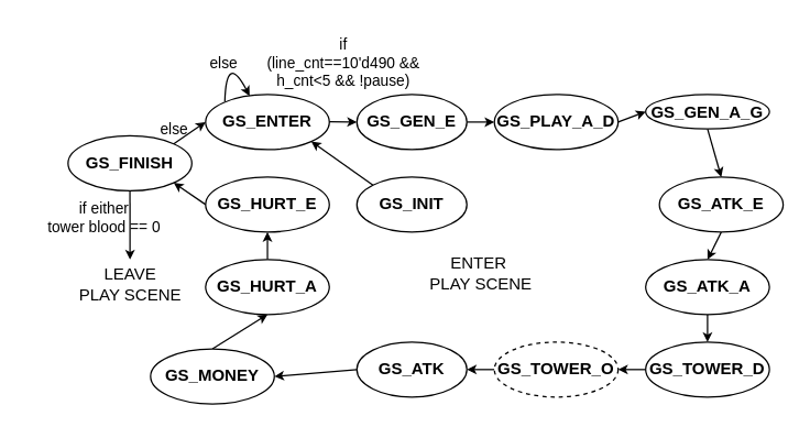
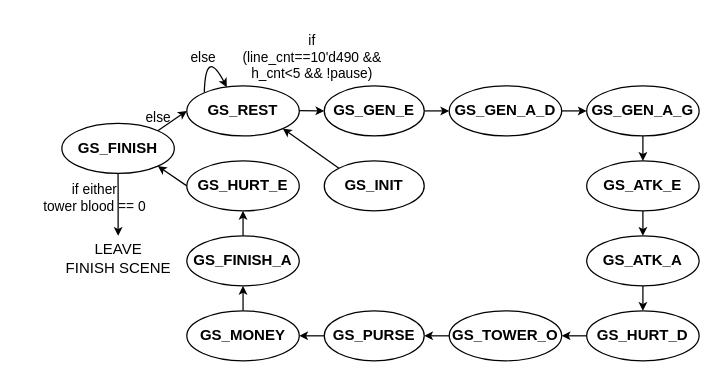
  <mxCell id="0" />
  <mxCell id="1" parent="0" />
  <mxCell id="2" style="edgeStyle=none;shape=connector;rounded=0;orthogonalLoop=1;jettySize=auto;html=1;exitX=0;exitY=0;exitDx=0;exitDy=0;entryX=1;entryY=1;entryDx=0;entryDy=0;strokeColor=default;align=center;verticalAlign=middle;fontFamily=Helvetica;fontSize=11;fontColor=default;labelBackgroundColor=default;startSize=4;endArrow=classic;endSize=4;" edge="1" parent="1" source="3" target="4"><mxGeometry relative="1" as="geometry" /></mxCell>
  <mxCell id="3" value="&lt;b&gt;GS_INIT&lt;/b&gt;" style="ellipse;whiteSpace=wrap;html=1;" vertex="1" parent="1"><mxGeometry x="259" y="128" width="80" height="40" as="geometry" /></mxCell>
- <mxCell id="4" value="&lt;b&gt;GS_ENTER&lt;/b&gt;" style="ellipse;whiteSpace=wrap;html=1;" vertex="1" parent="1"><mxGeometry x="149" y="68" width="90" height="40" as="geometry" /></mxCell>
+ <mxCell id="4" value="&lt;b&gt;GS_REST&lt;/b&gt;" style="ellipse;whiteSpace=wrap;html=1;" vertex="1" parent="1"><mxGeometry x="149" y="68" width="90" height="40" as="geometry" /></mxCell>
  <mxCell id="5" style="edgeStyle=none;shape=connector;rounded=0;orthogonalLoop=1;jettySize=auto;html=1;exitX=1;exitY=0.5;exitDx=0;exitDy=0;entryX=0;entryY=0.5;entryDx=0;entryDy=0;strokeColor=default;align=center;verticalAlign=middle;fontFamily=Helvetica;fontSize=11;fontColor=default;labelBackgroundColor=default;startSize=4;endArrow=classic;endSize=4;" edge="1" parent="1" source="6" target="8"><mxGeometry relative="1" as="geometry" /></mxCell>
  <mxCell id="6" value="&lt;b&gt;GS_GEN_E&lt;/b&gt;" style="ellipse;whiteSpace=wrap;html=1;" vertex="1" parent="1"><mxGeometry x="259" y="68" width="80" height="40" as="geometry" /></mxCell>
  <mxCell id="7" style="edgeStyle=none;shape=connector;rounded=0;orthogonalLoop=1;jettySize=auto;html=1;exitX=1;exitY=0.5;exitDx=0;exitDy=0;entryX=0;entryY=0.5;entryDx=0;entryDy=0;strokeColor=default;align=center;verticalAlign=middle;fontFamily=Helvetica;fontSize=11;fontColor=default;labelBackgroundColor=default;startSize=4;endArrow=classic;endSize=4;" edge="1" parent="1" source="8" target="10"><mxGeometry relative="1" as="geometry" /></mxCell>
- <mxCell id="8" value="&lt;b&gt;GS_PLAY_A_D&lt;/b&gt;" style="ellipse;whiteSpace=wrap;html=1;" vertex="1" parent="1"><mxGeometry x="359" y="68" width="90" height="40" as="geometry" /></mxCell>
+ <mxCell id="8" value="&lt;b&gt;GS_GEN_A_D&lt;/b&gt;" style="ellipse;whiteSpace=wrap;html=1;" vertex="1" parent="1"><mxGeometry x="359" y="68" width="90" height="40" as="geometry" /></mxCell>
  <mxCell id="9" style="edgeStyle=none;shape=connector;rounded=0;orthogonalLoop=1;jettySize=auto;html=1;exitX=0.5;exitY=1;exitDx=0;exitDy=0;entryX=0.5;entryY=0;entryDx=0;entryDy=0;strokeColor=default;align=center;verticalAlign=middle;fontFamily=Helvetica;fontSize=11;fontColor=default;labelBackgroundColor=default;startSize=4;endArrow=classic;endSize=4;" edge="1" parent="1" source="10" target="12"><mxGeometry relative="1" as="geometry" /></mxCell>
- <mxCell id="10" value="&lt;b&gt;GS_GEN_A_G&lt;/b&gt;" style="ellipse;whiteSpace=wrap;html=1;" vertex="1" parent="1"><mxGeometry x="469" y="68" width="90" height="25" as="geometry" /></mxCell>
+ <mxCell id="10" value="&lt;b&gt;GS_GEN_A_G&lt;/b&gt;" style="ellipse;whiteSpace=wrap;html=1;" vertex="1" parent="1"><mxGeometry x="469" y="68" width="90" height="40" as="geometry" /></mxCell>
  <mxCell id="11" style="edgeStyle=none;shape=connector;rounded=0;orthogonalLoop=1;jettySize=auto;html=1;exitX=0.5;exitY=1;exitDx=0;exitDy=0;entryX=0.5;entryY=0;entryDx=0;entryDy=0;strokeColor=default;align=center;verticalAlign=middle;fontFamily=Helvetica;fontSize=11;fontColor=default;labelBackgroundColor=default;startSize=4;endArrow=classic;endSize=4;" edge="1" parent="1" source="12" target="14"><mxGeometry relative="1" as="geometry" /></mxCell>
- <mxCell id="12" value="&lt;b&gt;GS_ATK_E&lt;/b&gt;" style="ellipse;whiteSpace=wrap;html=1;" vertex="1" parent="1"><mxGeometry x="479" y="128" width="90" height="40" as="geometry" /></mxCell>
+ <mxCell id="12" value="&lt;b&gt;GS_ATK_E&lt;/b&gt;" style="ellipse;whiteSpace=wrap;html=1;" vertex="1" parent="1"><mxGeometry x="469" y="128" width="90" height="40" as="geometry" /></mxCell>
  <mxCell id="13" style="edgeStyle=none;shape=connector;rounded=0;orthogonalLoop=1;jettySize=auto;html=1;exitX=0.5;exitY=1;exitDx=0;exitDy=0;strokeColor=default;align=center;verticalAlign=middle;fontFamily=Helvetica;fontSize=11;fontColor=default;labelBackgroundColor=default;startSize=4;endArrow=classic;endSize=4;" edge="1" parent="1" source="14" target="16"><mxGeometry relative="1" as="geometry" /></mxCell>
  <mxCell id="14" value="&lt;b&gt;GS_ATK_A&lt;/b&gt;" style="ellipse;whiteSpace=wrap;html=1;" vertex="1" parent="1"><mxGeometry x="469" y="188" width="90" height="40" as="geometry" /></mxCell>
  <mxCell id="15" style="edgeStyle=none;shape=connector;rounded=0;orthogonalLoop=1;jettySize=auto;html=1;exitX=0;exitY=0.5;exitDx=0;exitDy=0;entryX=1;entryY=0.5;entryDx=0;entryDy=0;strokeColor=default;align=center;verticalAlign=middle;fontFamily=Helvetica;fontSize=11;fontColor=default;labelBackgroundColor=default;startSize=4;endArrow=classic;endSize=4;" edge="1" parent="1" source="16" target="18"><mxGeometry relative="1" as="geometry" /></mxCell>
- <mxCell id="16" value="&lt;b&gt;GS_TOWER_D&lt;/b&gt;" style="ellipse;whiteSpace=wrap;html=1;" vertex="1" parent="1"><mxGeometry x="469" y="248" width="90" height="40" as="geometry" /></mxCell>
+ <mxCell id="16" value="&lt;b&gt;GS_HURT_D&lt;/b&gt;" style="ellipse;whiteSpace=wrap;html=1;" vertex="1" parent="1"><mxGeometry x="469" y="248" width="90" height="40" as="geometry" /></mxCell>
  <mxCell id="17" style="edgeStyle=none;shape=connector;rounded=0;orthogonalLoop=1;jettySize=auto;html=1;exitX=0;exitY=0.5;exitDx=0;exitDy=0;entryX=1;entryY=0.5;entryDx=0;entryDy=0;strokeColor=default;align=center;verticalAlign=middle;fontFamily=Helvetica;fontSize=11;fontColor=default;labelBackgroundColor=default;startSize=4;endArrow=classic;endSize=4;" edge="1" parent="1" source="18" target="20"><mxGeometry relative="1" as="geometry" /></mxCell>
- <mxCell id="18" value="&lt;b&gt;GS_TOWER_O&lt;/b&gt;" style="ellipse;whiteSpace=wrap;html=1;dashed=1;" vertex="1" parent="1"><mxGeometry x="359" y="248" width="90" height="40" as="geometry" /></mxCell>
+ <mxCell id="18" value="&lt;b&gt;GS_TOWER_O&lt;/b&gt;" style="ellipse;whiteSpace=wrap;html=1;" vertex="1" parent="1"><mxGeometry x="359" y="248" width="90" height="40" as="geometry" /></mxCell>
  <mxCell id="19" style="edgeStyle=none;shape=connector;rounded=0;orthogonalLoop=1;jettySize=auto;html=1;exitX=0;exitY=0.5;exitDx=0;exitDy=0;entryX=1;entryY=0.5;entryDx=0;entryDy=0;strokeColor=default;align=center;verticalAlign=middle;fontFamily=Helvetica;fontSize=11;fontColor=default;labelBackgroundColor=default;startSize=4;endArrow=classic;endSize=4;" edge="1" parent="1" source="20" target="22"><mxGeometry relative="1" as="geometry" /></mxCell>
- <mxCell id="20" value="&lt;b&gt;GS_ATK&lt;/b&gt;" style="ellipse;whiteSpace=wrap;html=1;" vertex="1" parent="1"><mxGeometry x="259" y="248" width="80" height="40" as="geometry" /></mxCell>
+ <mxCell id="20" value="&lt;b&gt;GS_PURSE&lt;/b&gt;" style="ellipse;whiteSpace=wrap;html=1;" vertex="1" parent="1"><mxGeometry x="259" y="248" width="80" height="40" as="geometry" /></mxCell>
  <mxCell id="21" style="edgeStyle=none;shape=connector;rounded=0;orthogonalLoop=1;jettySize=auto;html=1;exitX=0.5;exitY=0;exitDx=0;exitDy=0;entryX=0.5;entryY=1;entryDx=0;entryDy=0;strokeColor=default;align=center;verticalAlign=middle;fontFamily=Helvetica;fontSize=11;fontColor=default;labelBackgroundColor=default;startSize=4;endArrow=classic;endSize=4;" edge="1" parent="1" source="22" target="26"><mxGeometry relative="1" as="geometry" /></mxCell>
- <mxCell id="22" value="&lt;b&gt;GS_MONEY&lt;/b&gt;" style="ellipse;whiteSpace=wrap;html=1;" vertex="1" parent="1"><mxGeometry x="109" y="253" width="90" height="40" as="geometry" /></mxCell>
+ <mxCell id="22" value="&lt;b&gt;GS_MONEY&lt;/b&gt;" style="ellipse;whiteSpace=wrap;html=1;" vertex="1" parent="1"><mxGeometry x="149" y="248" width="90" height="40" as="geometry" /></mxCell>
  <mxCell id="23" style="edgeStyle=none;shape=connector;rounded=0;orthogonalLoop=1;jettySize=auto;html=1;exitX=0;exitY=0.5;exitDx=0;exitDy=0;entryX=1;entryY=1;entryDx=0;entryDy=0;strokeColor=default;align=center;verticalAlign=middle;fontFamily=Helvetica;fontSize=11;fontColor=default;labelBackgroundColor=default;startSize=4;endArrow=classic;endSize=4;" edge="1" parent="1" source="24" target="29"><mxGeometry relative="1" as="geometry" /></mxCell>
  <mxCell id="24" value="&lt;b&gt;GS_HURT_E&lt;/b&gt;" style="ellipse;whiteSpace=wrap;html=1;" vertex="1" parent="1"><mxGeometry x="149" y="128" width="90" height="40" as="geometry" /></mxCell>
  <mxCell id="25" style="edgeStyle=none;shape=connector;rounded=0;orthogonalLoop=1;jettySize=auto;html=1;exitX=0.5;exitY=0;exitDx=0;exitDy=0;strokeColor=default;align=center;verticalAlign=middle;fontFamily=Helvetica;fontSize=11;fontColor=default;labelBackgroundColor=default;startSize=4;endArrow=classic;endSize=4;" edge="1" parent="1" source="26" target="24"><mxGeometry relative="1" as="geometry" /></mxCell>
- <mxCell id="26" value="&lt;b&gt;GS_HURT_A&lt;/b&gt;" style="ellipse;whiteSpace=wrap;html=1;" vertex="1" parent="1"><mxGeometry x="149" y="188" width="90" height="40" as="geometry" /></mxCell>
+ <mxCell id="26" value="&lt;b&gt;GS_FINISH_A&lt;/b&gt;" style="ellipse;whiteSpace=wrap;html=1;" vertex="1" parent="1"><mxGeometry x="149" y="188" width="90" height="40" as="geometry" /></mxCell>
  <mxCell id="27" style="edgeStyle=none;shape=connector;rounded=0;orthogonalLoop=1;jettySize=auto;html=1;exitX=1;exitY=0;exitDx=0;exitDy=0;entryX=0;entryY=0.5;entryDx=0;entryDy=0;strokeColor=default;align=center;verticalAlign=middle;fontFamily=Helvetica;fontSize=11;fontColor=default;labelBackgroundColor=default;startSize=4;endArrow=classic;endSize=4;" edge="1" parent="1" source="29" target="4"><mxGeometry relative="1" as="geometry" /></mxCell>
  <mxCell id="28" style="edgeStyle=none;shape=connector;rounded=0;orthogonalLoop=1;jettySize=auto;html=1;exitX=0.5;exitY=1;exitDx=0;exitDy=0;strokeColor=default;align=center;verticalAlign=middle;fontFamily=Helvetica;fontSize=11;fontColor=default;labelBackgroundColor=default;startSize=4;endArrow=classic;endSize=4;" edge="1" parent="1" source="29"><mxGeometry relative="1" as="geometry"><mxPoint x="94.059" y="188" as="targetPoint" /></mxGeometry></mxCell>
  <mxCell id="29" value="&lt;b&gt;GS_FINISH&lt;/b&gt;" style="ellipse;whiteSpace=wrap;html=1;" vertex="1" parent="1"><mxGeometry x="49" y="98" width="90" height="40" as="geometry" /></mxCell>
- <mxCell id="30" value="ENTER&amp;nbsp;&lt;div&gt;PLAY SCENE&lt;/div&gt;" style="text;html=1;align=center;verticalAlign=middle;resizable=0;points=[];autosize=1;strokeColor=none;fillColor=none;" vertex="1" parent="1"><mxGeometry x="299" y="178" width="100" height="40" as="geometry" /></mxCell>
  <mxCell id="31" value="" style="endArrow=classic;html=1;rounded=0;endSize=4;entryX=0;entryY=0.5;entryDx=0;entryDy=0;" edge="1" parent="1" target="6"><mxGeometry width="50" height="50" relative="1" as="geometry"><mxPoint x="239" y="87.73" as="sourcePoint" /><mxPoint x="249" y="88" as="targetPoint" /></mxGeometry></mxCell>
  <mxCell id="32" style="edgeStyle=none;shape=connector;rounded=0;orthogonalLoop=1;jettySize=auto;html=1;exitX=1;exitY=0;exitDx=0;exitDy=0;strokeColor=default;align=center;verticalAlign=middle;fontFamily=Helvetica;fontSize=11;fontColor=default;labelBackgroundColor=default;startSize=4;endArrow=classic;endSize=4;" edge="1" parent="1" source="29" target="29"><mxGeometry relative="1" as="geometry" /></mxCell>
  <mxCell id="33" value="if either&lt;div&gt;tower blood == 0&lt;/div&gt;" style="text;html=1;align=center;verticalAlign=middle;resizable=0;points=[];autosize=1;strokeColor=none;fillColor=none;fontFamily=Helvetica;fontSize=11;fontColor=default;labelBackgroundColor=none;" vertex="1" parent="1"><mxGeometry x="20" y="138" width="110" height="40" as="geometry" /></mxCell>
- <mxCell id="34" value="LEAVE&lt;div&gt;PLAY SCENE&lt;/div&gt;" style="text;html=1;align=center;verticalAlign=middle;resizable=0;points=[];autosize=1;strokeColor=none;fillColor=none;" vertex="1" parent="1"><mxGeometry x="44" y="186" width="100" height="40" as="geometry" /></mxCell>
+ <mxCell id="34" value="LEAVE&lt;div&gt;FINISH SCENE&lt;/div&gt;" style="text;html=1;align=center;verticalAlign=middle;resizable=0;points=[];autosize=1;strokeColor=none;fillColor=none;" vertex="1" parent="1"><mxGeometry x="44" y="186" width="100" height="40" as="geometry" /></mxCell>
  <mxCell id="35" value="else" style="text;html=1;align=center;verticalAlign=middle;resizable=0;points=[];autosize=1;strokeColor=none;fillColor=none;fontFamily=Helvetica;fontSize=11;fontColor=default;labelBackgroundColor=none;" vertex="1" parent="1"><mxGeometry x="106" y="78" width="40" height="30" as="geometry" /></mxCell>
  <mxCell id="36" value="" style="curved=1;endArrow=classic;html=1;rounded=0;strokeColor=default;align=center;verticalAlign=middle;fontFamily=Helvetica;fontSize=11;fontColor=default;labelBackgroundColor=default;startSize=4;endSize=4;" edge="1" parent="1"><mxGeometry width="50" height="50" relative="1" as="geometry"><mxPoint x="163" y="73" as="sourcePoint" /><mxPoint x="181" y="69" as="targetPoint" /><Array as="points"><mxPoint x="164" y="37" /></Array></mxGeometry></mxCell>
  <mxCell id="37" value="else" style="text;html=1;align=center;verticalAlign=middle;resizable=0;points=[];autosize=1;strokeColor=none;fillColor=none;fontFamily=Helvetica;fontSize=11;fontColor=default;labelBackgroundColor=default;" vertex="1" parent="1"><mxGeometry x="142" y="30" width="40" height="30" as="geometry" /></mxCell>
  <mxCell id="38" value="&lt;div&gt;if&lt;/div&gt;(line_cnt==10'd490 &amp;amp;&amp;amp;&lt;div&gt;h_cnt&amp;lt;5 &amp;amp;&amp;amp; !pause)&lt;/div&gt;" style="text;html=1;align=center;verticalAlign=middle;resizable=0;points=[];autosize=1;strokeColor=none;fillColor=none;fontFamily=Helvetica;fontSize=11;fontColor=default;labelBackgroundColor=none;" vertex="1" parent="1"><mxGeometry x="184" y="20" width="130" height="50" as="geometry" /></mxCell>
